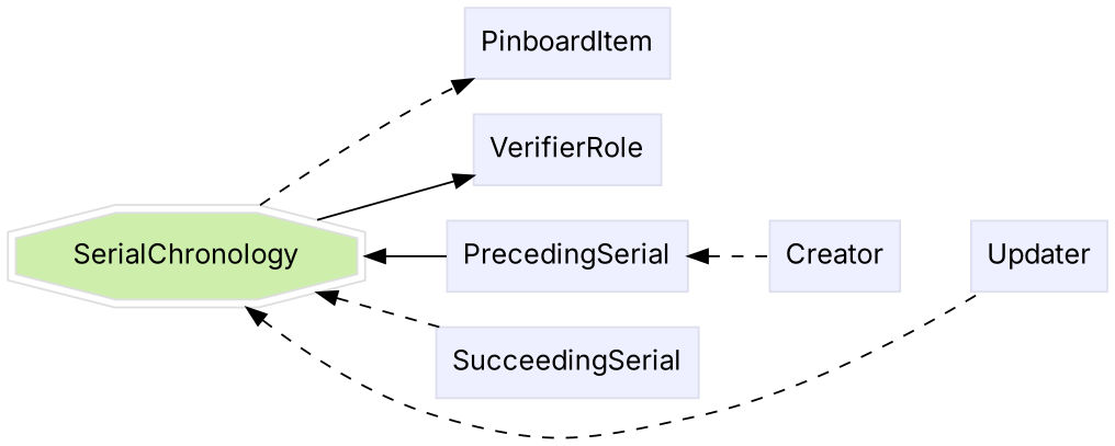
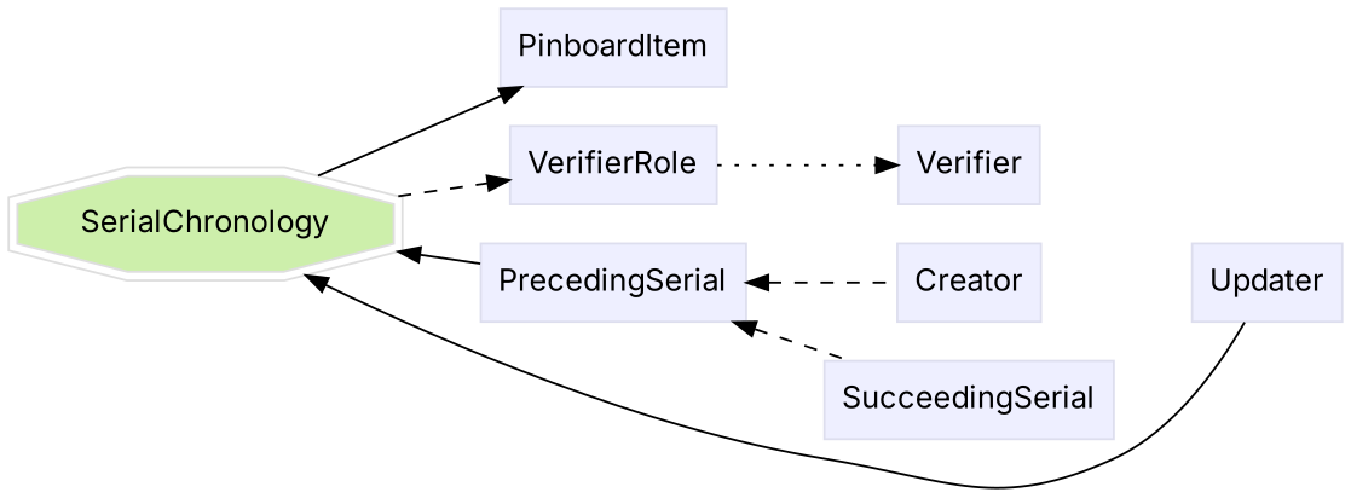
  digraph {
    fontname=Inter
    rankdir=LR
    node [color="#dddeee" fillcolor="#eeefff" fontname=Inter group=supporting shape=box style=filled]
    edge [fontname=Inter style=dashed]
    n1 [color="#dedede" fillcolor="#cdefab" group=target height=0.61111 label=SerialChronology shape=doubleoctagon width=2.4091]
    n2 [height=0.5 label=PinboardItem width=1.2535]
    n3 [height=0.5 label=VerifierRole width=1.1493]
+   n4 [height=0.5 label=Verifier width=0.79514]
    n5 [height=0.5 label=Creator width=0.78472]
    n6 [height=0.5 label=PrecedingSerial width=1.4097]
    n7 [height=0.5 label=SucceedingSerial width=1.5243]
    n8 [height=0.5 label=Updater width=0.82639]
    subgraph sub_1 {
    }
    subgraph sub_2 {
      rank=min
    }
    subgraph sub_3 {
      n1
      n2
      n3
+     n4
      n5
      n6
      n7
      n8
    }
-   n1 -> n2
-   n1 -> n3 [style=""]
+   n1 -> n2 [style=""]
+   n1 -> n3
    n1 -> n6 [dir=back style=solid]
-   n1 -> n7 [dir=back]
-   n1 -> n8 [dir=back]
+   n6 -> n7 [dir=back]
+   n1 -> n8 [dir=back style=solid]
+   n3 -> n4 [style=dotted]
    n5 -> n8 [style=invis]
    n6 -> n5 [dir=back]
  }
